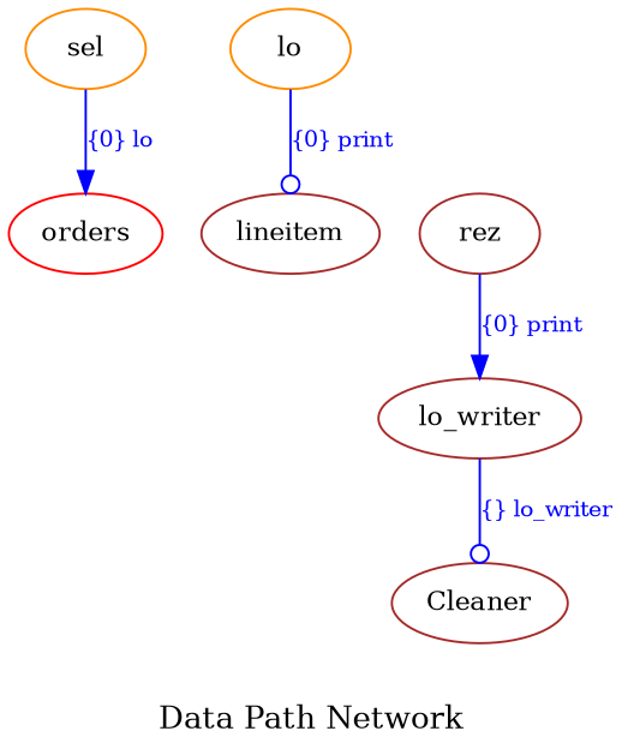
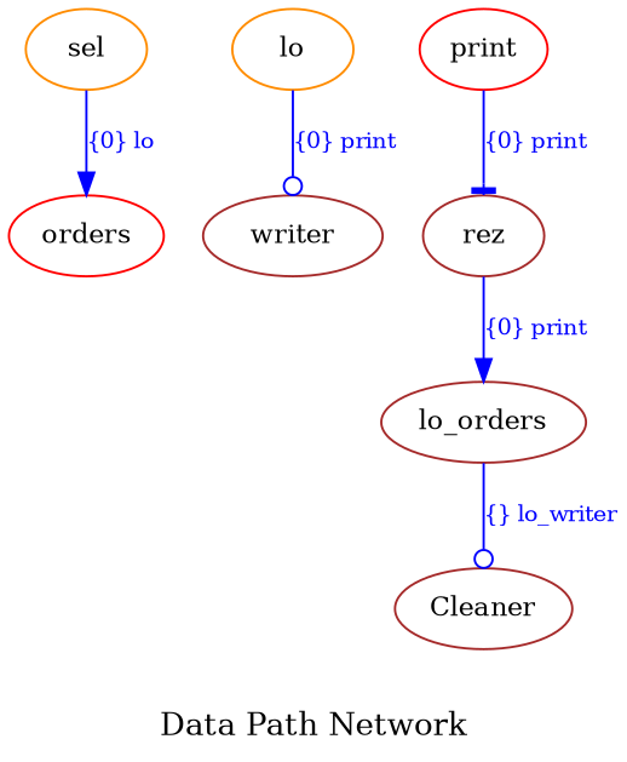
  digraph {
    bgcolor=white
    compound=true
    label="Data Path Network"
    rankstep=1.25
    node [color=brown fontcolor=black fontsize=12 shape=ellipse]
    edge [arrowhead=normal arrowsize=1 color=blue fontcolor=blue fontsize=10]
    sel [color=darkorange]
    orders [color=red]
    lo [color=darkorange]
-   lineitem
+   lineitem [label=writer]
    rez
-   lo_writer
+   lo_writer [label=lo_orders]
    Cleaner
+   print [color=red]
    subgraph cluster_1 {
      label=Cleaner
      labelloc=b
    }
    subgraph cluster_2 {
      label=orders
      labelloc=b
    }
    subgraph cluster_3 {
      label=lineitem
      labelloc=b
    }
    subgraph cluster_4 {
      label=sel
      labelloc=b
    }
    subgraph cluster_5 {
      label=lo
      labelloc=b
    }
    subgraph cluster_6 {
      label=rez
      labelloc=b
    }
    subgraph cluster_7 {
      label=print
      labelloc=b
    }
    subgraph cluster_8 {
      label=lo_writer
      labelloc=b
    }
    sel -> orders [label="{0} lo"]
    lo -> lineitem [arrowhead=odot label="{0} print"]
    rez -> lo_writer [label="{0} print"]
    lo_writer -> Cleaner [arrowhead=odot label="{} lo_writer"]
+   print -> rez [arrowhead=tee label="{0} print"]
  }
